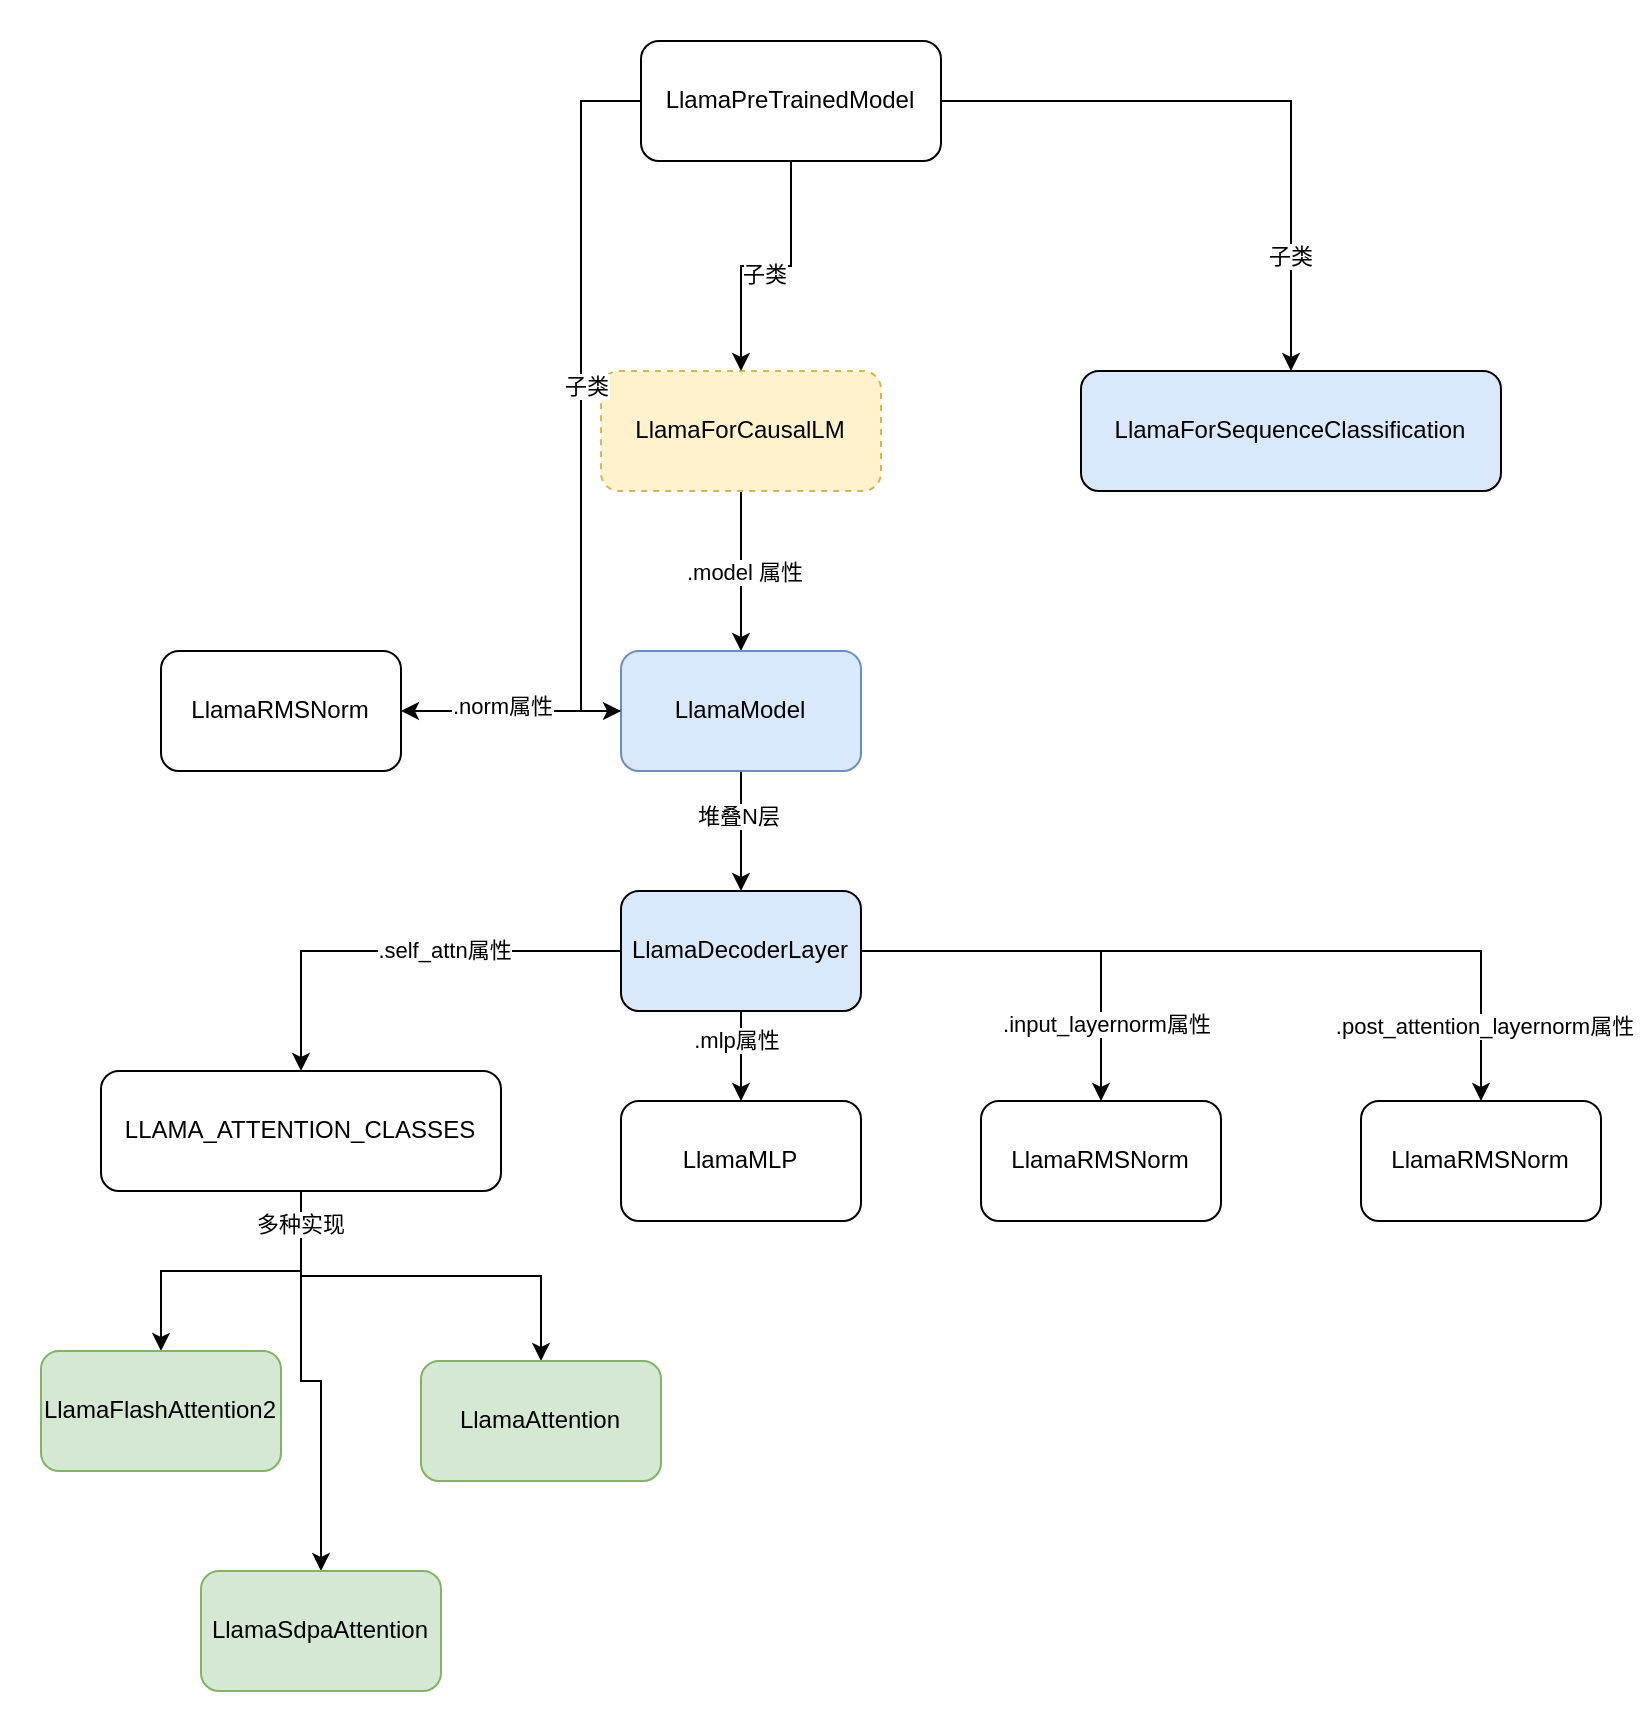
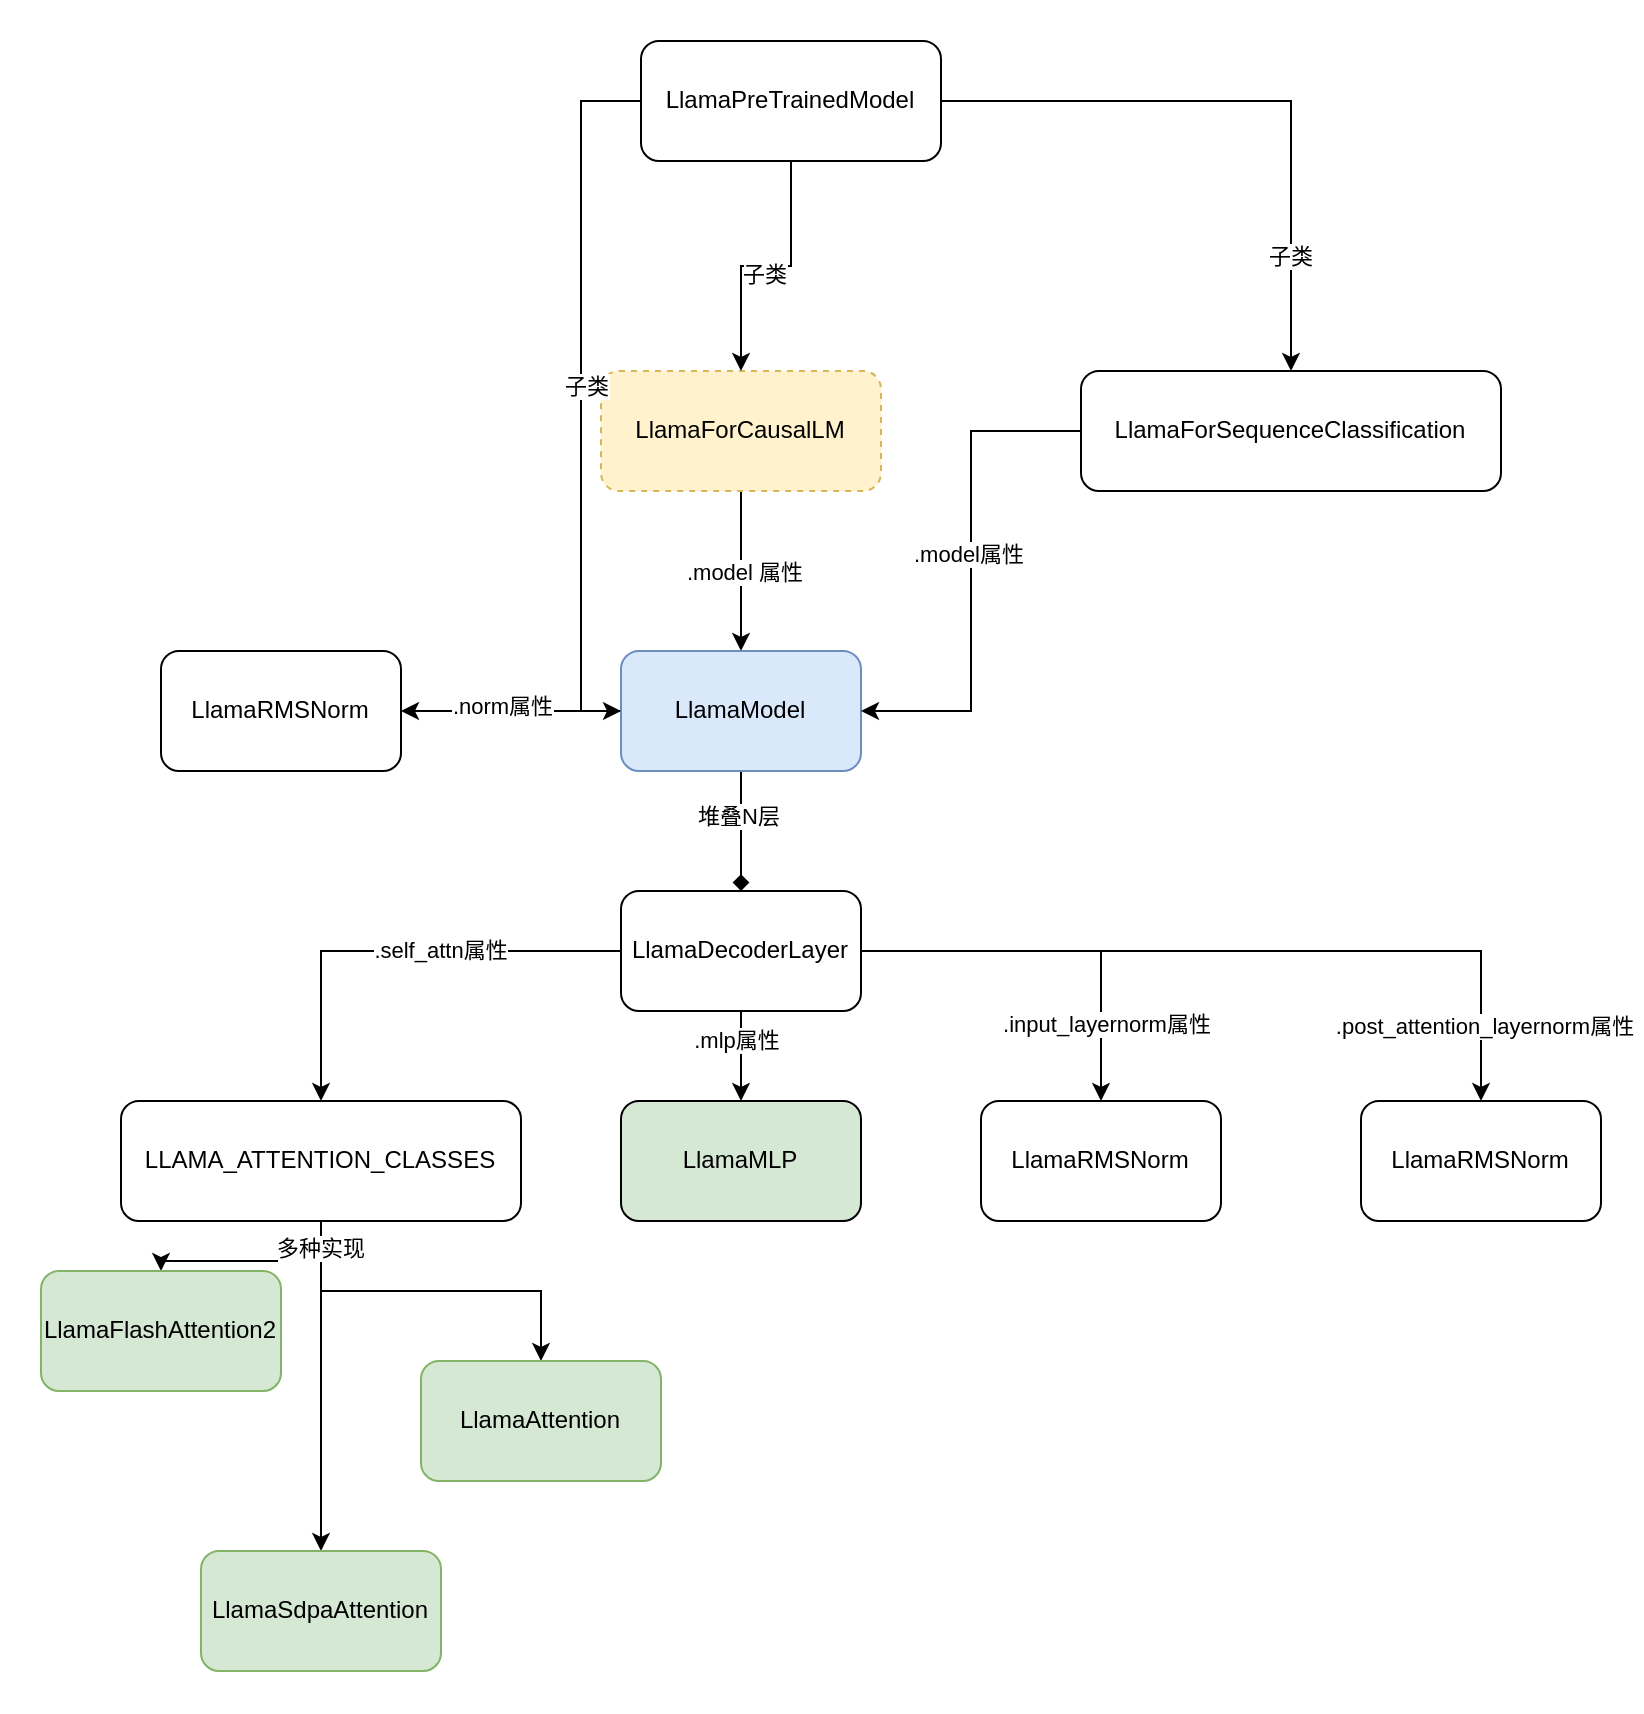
  <mxCell id="0" />
  <mxCell id="1" parent="0" />
  <mxCell id="2" style="edgeStyle=orthogonalEdgeStyle;rounded=0;orthogonalLoop=1;jettySize=auto;html=1;exitX=0.5;exitY=1;exitDx=0;exitDy=0;" edge="1" parent="1" source="4" target="9"><mxGeometry relative="1" as="geometry" /></mxCell>
  <mxCell id="3" value=".model 属性" style="edgeLabel;html=1;align=center;verticalAlign=middle;resizable=0;points=[];" vertex="1" connectable="0" parent="2"><mxGeometry y="1" relative="1" as="geometry"><mxPoint as="offset" /></mxGeometry></mxCell>
  <mxCell id="4" value="LlamaForCausalLM" style="rounded=1;whiteSpace=wrap;html=1;fillColor=#fff2cc;strokeColor=#d6b656;dashed=1;" vertex="1" parent="1"><mxGeometry x="300" y="185" width="140" height="60" as="geometry" /></mxCell>
- <mxCell id="5" style="edgeStyle=orthogonalEdgeStyle;rounded=0;orthogonalLoop=1;jettySize=auto;html=1;" edge="1" parent="1" source="9" target="21"><mxGeometry relative="1" as="geometry" /></mxCell>
+ <mxCell id="5" style="edgeStyle=orthogonalEdgeStyle;rounded=0;orthogonalLoop=1;jettySize=auto;html=1;endArrow=diamond;" edge="1" parent="1" source="9" target="21"><mxGeometry relative="1" as="geometry" /></mxCell>
  <mxCell id="6" value="堆叠N层" style="edgeLabel;html=1;align=center;verticalAlign=middle;resizable=0;points=[];" vertex="1" connectable="0" parent="5"><mxGeometry x="-0.283" y="-2" relative="1" as="geometry"><mxPoint as="offset" /></mxGeometry></mxCell>
  <mxCell id="7" style="edgeStyle=orthogonalEdgeStyle;rounded=0;orthogonalLoop=1;jettySize=auto;html=1;entryX=1;entryY=0.5;entryDx=0;entryDy=0;" edge="1" parent="1" source="9" target="22"><mxGeometry relative="1" as="geometry" /></mxCell>
  <mxCell id="8" value=".norm属性" style="edgeLabel;html=1;align=center;verticalAlign=middle;resizable=0;points=[];" vertex="1" connectable="0" parent="7"><mxGeometry x="0.091" y="-3" relative="1" as="geometry"><mxPoint as="offset" /></mxGeometry></mxCell>
  <mxCell id="9" value="LlamaModel" style="rounded=1;whiteSpace=wrap;html=1;fillColor=#dae8fc;strokeColor=#6c8ebf;" vertex="1" parent="1"><mxGeometry x="310" y="325" width="120" height="60" as="geometry" /></mxCell>
- <mxCell id="12" value="LlamaForSequenceClassification" style="rounded=1;whiteSpace=wrap;html=1;fillColor=#dae8fc;" vertex="1" parent="1"><mxGeometry x="540" y="185" width="210" height="60" as="geometry" /></mxCell>
+ <mxCell id="10" style="edgeStyle=orthogonalEdgeStyle;rounded=0;orthogonalLoop=1;jettySize=auto;html=1;entryX=1;entryY=0.5;entryDx=0;entryDy=0;" edge="1" parent="1" source="12" target="9"><mxGeometry relative="1" as="geometry" /></mxCell>
+ <mxCell id="11" value=".model属性" style="edgeLabel;html=1;align=center;verticalAlign=middle;resizable=0;points=[];" vertex="1" connectable="0" parent="10"><mxGeometry x="-0.076" y="-2" relative="1" as="geometry"><mxPoint as="offset" /></mxGeometry></mxCell>
+ <mxCell id="12" value="LlamaForSequenceClassification" style="rounded=1;whiteSpace=wrap;html=1;" vertex="1" parent="1"><mxGeometry x="540" y="185" width="210" height="60" as="geometry" /></mxCell>
  <mxCell id="13" style="edgeStyle=orthogonalEdgeStyle;rounded=0;orthogonalLoop=1;jettySize=auto;html=1;" edge="1" parent="1" source="21" target="27"><mxGeometry relative="1" as="geometry" /></mxCell>
  <mxCell id="14" value=".self_attn属性" style="edgeLabel;html=1;align=center;verticalAlign=middle;resizable=0;points=[];" vertex="1" connectable="0" parent="13"><mxGeometry x="-0.191" y="-1" relative="1" as="geometry"><mxPoint as="offset" /></mxGeometry></mxCell>
  <mxCell id="15" style="edgeStyle=orthogonalEdgeStyle;rounded=0;orthogonalLoop=1;jettySize=auto;html=1;entryX=0.5;entryY=0;entryDx=0;entryDy=0;" edge="1" parent="1" source="21" target="28"><mxGeometry relative="1" as="geometry" /></mxCell>
  <mxCell id="16" value=".mlp属性" style="edgeLabel;html=1;align=center;verticalAlign=middle;resizable=0;points=[];" vertex="1" connectable="0" parent="15"><mxGeometry x="-0.378" y="-3" relative="1" as="geometry"><mxPoint as="offset" /></mxGeometry></mxCell>
  <mxCell id="17" style="edgeStyle=orthogonalEdgeStyle;rounded=0;orthogonalLoop=1;jettySize=auto;html=1;exitX=1;exitY=0.5;exitDx=0;exitDy=0;" edge="1" parent="1" source="21" target="29"><mxGeometry relative="1" as="geometry" /></mxCell>
  <mxCell id="18" value=".input_layernorm属性" style="edgeLabel;html=1;align=center;verticalAlign=middle;resizable=0;points=[];" vertex="1" connectable="0" parent="17"><mxGeometry x="0.6" y="2" relative="1" as="geometry"><mxPoint as="offset" /></mxGeometry></mxCell>
  <mxCell id="19" style="edgeStyle=orthogonalEdgeStyle;rounded=0;orthogonalLoop=1;jettySize=auto;html=1;" edge="1" parent="1" source="21" target="30"><mxGeometry relative="1" as="geometry" /></mxCell>
  <mxCell id="20" value=".post_attention_layernorm属性" style="edgeLabel;html=1;align=center;verticalAlign=middle;resizable=0;points=[];" vertex="1" connectable="0" parent="19"><mxGeometry x="0.803" y="1" relative="1" as="geometry"><mxPoint as="offset" /></mxGeometry></mxCell>
- <mxCell id="21" value="LlamaDecoderLayer" style="rounded=1;whiteSpace=wrap;html=1;fillColor=#dae8fc;" vertex="1" parent="1"><mxGeometry x="310" y="445" width="120" height="60" as="geometry" /></mxCell>
+ <mxCell id="21" value="LlamaDecoderLayer" style="rounded=1;whiteSpace=wrap;html=1;" vertex="1" parent="1"><mxGeometry x="310" y="445" width="120" height="60" as="geometry" /></mxCell>
  <mxCell id="22" value="LlamaRMSNorm" style="rounded=1;whiteSpace=wrap;html=1;" vertex="1" parent="1"><mxGeometry x="80" y="325" width="120" height="60" as="geometry" /></mxCell>
  <mxCell id="23" style="edgeStyle=orthogonalEdgeStyle;rounded=0;orthogonalLoop=1;jettySize=auto;html=1;" edge="1" parent="1" source="27" target="31"><mxGeometry relative="1" as="geometry" /></mxCell>
  <mxCell id="24" style="edgeStyle=orthogonalEdgeStyle;rounded=0;orthogonalLoop=1;jettySize=auto;html=1;" edge="1" parent="1" source="27" target="32"><mxGeometry relative="1" as="geometry" /></mxCell>
  <mxCell id="25" style="edgeStyle=orthogonalEdgeStyle;rounded=0;orthogonalLoop=1;jettySize=auto;html=1;" edge="1" parent="1" source="27" target="33"><mxGeometry relative="1" as="geometry" /></mxCell>
  <mxCell id="26" value="多种实现" style="edgeLabel;html=1;align=center;verticalAlign=middle;resizable=0;points=[];" vertex="1" connectable="0" parent="25"><mxGeometry x="-0.849" y="-1" relative="1" as="geometry"><mxPoint y="1" as="offset" /></mxGeometry></mxCell>
- <mxCell id="27" value="LLAMA_ATTENTION_CLASSES" style="rounded=1;whiteSpace=wrap;html=1;" vertex="1" parent="1"><mxGeometry x="50" y="535" width="200" height="60" as="geometry" /></mxCell>
- <mxCell id="28" value="LlamaMLP" style="rounded=1;whiteSpace=wrap;html=1;" vertex="1" parent="1"><mxGeometry x="310" y="550" width="120" height="60" as="geometry" /></mxCell>
+ <mxCell id="27" value="LLAMA_ATTENTION_CLASSES" style="rounded=1;whiteSpace=wrap;html=1;" vertex="1" parent="1"><mxGeometry x="60" y="550" width="200" height="60" as="geometry" /></mxCell>
+ <mxCell id="28" value="LlamaMLP" style="rounded=1;whiteSpace=wrap;html=1;fillColor=#d5e8d4;" vertex="1" parent="1"><mxGeometry x="310" y="550" width="120" height="60" as="geometry" /></mxCell>
  <mxCell id="29" value="LlamaRMSNorm" style="rounded=1;whiteSpace=wrap;html=1;" vertex="1" parent="1"><mxGeometry x="490" y="550" width="120" height="60" as="geometry" /></mxCell>
  <mxCell id="30" value="LlamaRMSNorm" style="rounded=1;whiteSpace=wrap;html=1;" vertex="1" parent="1"><mxGeometry x="680" y="550" width="120" height="60" as="geometry" /></mxCell>
  <mxCell id="31" value="LlamaAttention" style="rounded=1;whiteSpace=wrap;html=1;fillColor=#d5e8d4;strokeColor=#82b366;" vertex="1" parent="1"><mxGeometry x="210" y="680" width="120" height="60" as="geometry" /></mxCell>
- <mxCell id="32" value="LlamaFlashAttention2" style="rounded=1;whiteSpace=wrap;html=1;fillColor=#d5e8d4;strokeColor=#82b366;" vertex="1" parent="1"><mxGeometry x="20" y="675" width="120" height="60" as="geometry" /></mxCell>
- <mxCell id="33" value="LlamaSdpaAttention" style="rounded=1;whiteSpace=wrap;html=1;fillColor=#d5e8d4;strokeColor=#82b366;" vertex="1" parent="1"><mxGeometry x="100" y="785" width="120" height="60" as="geometry" /></mxCell>
+ <mxCell id="32" value="LlamaFlashAttention2" style="rounded=1;whiteSpace=wrap;html=1;fillColor=#d5e8d4;strokeColor=#82b366;" vertex="1" parent="1"><mxGeometry x="20" y="635" width="120" height="60" as="geometry" /></mxCell>
+ <mxCell id="33" value="LlamaSdpaAttention" style="rounded=1;whiteSpace=wrap;html=1;fillColor=#d5e8d4;strokeColor=#82b366;" vertex="1" parent="1"><mxGeometry x="100" y="775" width="120" height="60" as="geometry" /></mxCell>
  <mxCell id="34" style="edgeStyle=orthogonalEdgeStyle;rounded=0;orthogonalLoop=1;jettySize=auto;html=1;" edge="1" parent="1" source="40" target="4"><mxGeometry relative="1" as="geometry" /></mxCell>
  <mxCell id="35" value="子类" style="edgeLabel;html=1;align=center;verticalAlign=middle;resizable=0;points=[];" vertex="1" connectable="0" parent="34"><mxGeometry x="0.022" y="4" relative="1" as="geometry"><mxPoint as="offset" /></mxGeometry></mxCell>
  <mxCell id="36" style="edgeStyle=orthogonalEdgeStyle;rounded=0;orthogonalLoop=1;jettySize=auto;html=1;" edge="1" parent="1" source="40" target="12"><mxGeometry relative="1" as="geometry" /></mxCell>
  <mxCell id="37" value="子类" style="edgeLabel;html=1;align=center;verticalAlign=middle;resizable=0;points=[];" vertex="1" connectable="0" parent="36"><mxGeometry x="0.625" y="-1" relative="1" as="geometry"><mxPoint as="offset" /></mxGeometry></mxCell>
  <mxCell id="38" style="edgeStyle=orthogonalEdgeStyle;rounded=0;orthogonalLoop=1;jettySize=auto;html=1;exitX=0;exitY=0.5;exitDx=0;exitDy=0;entryX=0;entryY=0.5;entryDx=0;entryDy=0;" edge="1" parent="1" source="40" target="9"><mxGeometry relative="1" as="geometry" /></mxCell>
  <mxCell id="39" value="子类" style="edgeLabel;html=1;align=center;verticalAlign=middle;resizable=0;points=[];" vertex="1" connectable="0" parent="38"><mxGeometry x="-0.032" y="2" relative="1" as="geometry"><mxPoint as="offset" /></mxGeometry></mxCell>
  <mxCell id="40" value="LlamaPreTrainedModel" style="rounded=1;whiteSpace=wrap;html=1;" vertex="1" parent="1"><mxGeometry x="320" y="20" width="150" height="60" as="geometry" /></mxCell>
